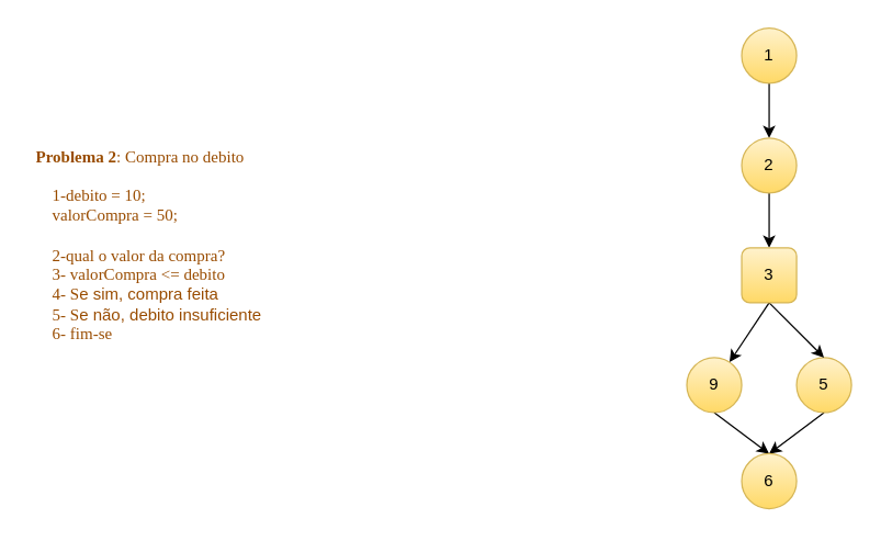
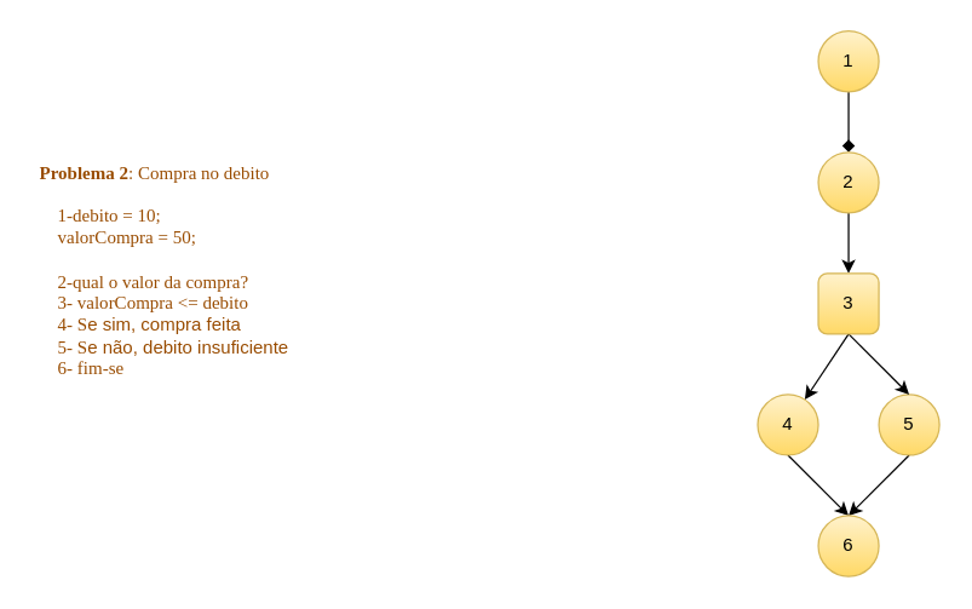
  <mxCell id="0" />
  <mxCell id="1" parent="0" />
  <mxCell id="2" value="&lt;font color=&quot;#994c00&quot; face=&quot;Verdana&quot;&gt;&lt;b&gt;Problema 2&lt;/b&gt;: Compra no debito&lt;br&gt;&lt;br&gt;&lt;span style=&quot;&quot;&gt;&lt;span style=&quot;&quot;&gt;&amp;nbsp;&amp;nbsp;&amp;nbsp;&amp;nbsp;&lt;/span&gt;&lt;/span&gt;1-&lt;/font&gt;&lt;span style=&quot;color: rgb(153, 76, 0); font-family: Verdana; background-color: initial;&quot;&gt;debito = 10;&lt;/span&gt;&lt;span style=&quot;color: rgb(153, 76, 0); font-family: Verdana; background-color: initial;&quot;&gt;&lt;br&gt;&lt;/span&gt;&lt;span style=&quot;color: rgb(153, 76, 0); font-family: Verdana; background-color: initial;&quot;&gt;&lt;span style=&quot;&quot;&gt;&lt;span style=&quot;&quot;&gt;&amp;nbsp;&amp;nbsp;&amp;nbsp;&amp;nbsp;&lt;/span&gt;&lt;/span&gt;valorCompra = 50;&lt;/span&gt;&lt;span style=&quot;color: rgb(153, 76, 0); font-family: Verdana; background-color: initial;&quot;&gt;&lt;br&gt;&lt;/span&gt;&lt;font color=&quot;#994c00&quot; face=&quot;Verdana&quot;&gt;&lt;br&gt;&lt;span style=&quot;&quot;&gt;&lt;span style=&quot;&quot;&gt;&amp;nbsp;&amp;nbsp;&amp;nbsp;&amp;nbsp;&lt;/span&gt;&lt;/span&gt;2-qual o valor da compra?&lt;br&gt;&lt;span style=&quot;&quot;&gt;&lt;span style=&quot;&quot;&gt;&amp;nbsp; &amp;nbsp; 3&lt;/span&gt;&lt;/span&gt;- valorCompra &amp;lt;= debito&lt;br&gt;&amp;nbsp; &amp;nbsp; 4- S&lt;/font&gt;&lt;font color=&quot;#994c00&quot;&gt;e sim, compra feita&lt;/font&gt;&lt;font color=&quot;#994c00&quot; face=&quot;Verdana&quot;&gt;&lt;br&gt;&amp;nbsp; &amp;nbsp; 5&lt;/font&gt;&lt;font style=&quot;border-color: var(--border-color);&quot; color=&quot;#994c00&quot; face=&quot;Verdana&quot;&gt;- S&lt;/font&gt;&lt;font style=&quot;border-color: var(--border-color);&quot; color=&quot;#994c00&quot;&gt;e não,&amp;nbsp;&lt;/font&gt;&lt;font color=&quot;#994c00&quot;&gt;debito insuficiente&lt;font face=&quot;Verdana&quot;&gt;&amp;nbsp; &amp;nbsp; &lt;br&gt;&amp;nbsp; &amp;nbsp; 6- fim-se&lt;/font&gt;&lt;/font&gt;" style="text;strokeColor=none;fillColor=none;align=left;verticalAlign=middle;spacingLeft=4;spacingRight=4;overflow=hidden;points=[[0,0.5],[1,0.5]];portConstraint=eastwest;rotatable=0;whiteSpace=wrap;html=1;" vertex="1" parent="1"><mxGeometry x="20" y="35" width="350" height="285" as="geometry" /></mxCell>
- <mxCell id="3" style="edgeStyle=orthogonalEdgeStyle;rounded=0;orthogonalLoop=1;jettySize=auto;html=1;exitX=0.5;exitY=1;exitDx=0;exitDy=0;entryX=0.5;entryY=0;entryDx=0;entryDy=0;" edge="1" parent="1" source="4" target="6"><mxGeometry relative="1" as="geometry" /></mxCell>
+ <mxCell id="3" style="edgeStyle=orthogonalEdgeStyle;rounded=0;orthogonalLoop=1;jettySize=auto;html=1;exitX=0.5;exitY=1;exitDx=0;exitDy=0;entryX=0.5;entryY=0;entryDx=0;entryDy=0;endArrow=diamond;" edge="1" parent="1" source="4" target="6"><mxGeometry relative="1" as="geometry" /></mxCell>
  <mxCell id="4" value="1" style="ellipse;whiteSpace=wrap;html=1;aspect=fixed;fillColor=#fff2cc;strokeColor=#d6b656;gradientColor=#ffd966;" vertex="1" parent="1"><mxGeometry x="540" y="20" width="40" height="40" as="geometry" /></mxCell>
  <mxCell id="5" style="rounded=0;orthogonalLoop=1;jettySize=auto;html=1;exitX=0.5;exitY=1;exitDx=0;exitDy=0;entryX=0.5;entryY=0;entryDx=0;entryDy=0;" edge="1" parent="1" source="6" target="11"><mxGeometry relative="1" as="geometry" /></mxCell>
  <mxCell id="6" value="2" style="ellipse;whiteSpace=wrap;html=1;aspect=fixed;fillColor=#fff2cc;strokeColor=#d6b656;gradientColor=#ffd966;" vertex="1" parent="1"><mxGeometry x="540" y="100" width="40" height="40" as="geometry" /></mxCell>
  <mxCell id="7" style="edgeStyle=none;shape=connector;rounded=0;orthogonalLoop=1;jettySize=auto;html=1;exitX=0.5;exitY=1;exitDx=0;exitDy=0;labelBackgroundColor=default;strokeColor=default;fontFamily=Helvetica;fontSize=11;fontColor=default;endArrow=classic;entryX=0.5;entryY=0;entryDx=0;entryDy=0;" edge="1" parent="1" source="8" target="14"><mxGeometry relative="1" as="geometry" /></mxCell>
  <mxCell id="8" value="5" style="ellipse;whiteSpace=wrap;html=1;aspect=fixed;fillColor=#fff2cc;strokeColor=#d6b656;gradientColor=#ffd966;" vertex="1" parent="1"><mxGeometry x="580" y="260" width="40" height="40" as="geometry" /></mxCell>
  <mxCell id="9" style="edgeStyle=none;shape=connector;rounded=0;orthogonalLoop=1;jettySize=auto;html=1;exitX=0.5;exitY=1;exitDx=0;exitDy=0;labelBackgroundColor=default;strokeColor=default;fontFamily=Helvetica;fontSize=11;fontColor=default;endArrow=classic;" edge="1" parent="1" source="11" target="13"><mxGeometry relative="1" as="geometry" /></mxCell>
  <mxCell id="10" style="edgeStyle=none;shape=connector;rounded=0;orthogonalLoop=1;jettySize=auto;html=1;exitX=0.5;exitY=1;exitDx=0;exitDy=0;entryX=0.5;entryY=0;entryDx=0;entryDy=0;labelBackgroundColor=default;strokeColor=default;fontFamily=Helvetica;fontSize=11;fontColor=default;endArrow=classic;" edge="1" parent="1" source="11" target="8"><mxGeometry relative="1" as="geometry" /></mxCell>
  <mxCell id="11" value="3" style="whiteSpace=wrap;html=1;aspect=fixed;fillColor=#fff2cc;strokeColor=#d6b656;gradientColor=#ffd966;rounded=1;" vertex="1" parent="1"><mxGeometry x="540" y="180" width="40" height="40" as="geometry" /></mxCell>
  <mxCell id="12" style="edgeStyle=none;shape=connector;rounded=0;orthogonalLoop=1;jettySize=auto;html=1;exitX=0.5;exitY=1;exitDx=0;exitDy=0;entryX=0.5;entryY=0;entryDx=0;entryDy=0;labelBackgroundColor=default;strokeColor=default;fontFamily=Helvetica;fontSize=11;fontColor=default;endArrow=classic;" edge="1" parent="1" source="13" target="14"><mxGeometry relative="1" as="geometry" /></mxCell>
- <mxCell id="13" value="9" style="ellipse;whiteSpace=wrap;html=1;aspect=fixed;fillColor=#fff2cc;strokeColor=#d6b656;gradientColor=#ffd966;" vertex="1" parent="1"><mxGeometry x="500" y="260" width="40" height="40" as="geometry" /></mxCell>
- <mxCell id="14" value="6" style="ellipse;whiteSpace=wrap;html=1;aspect=fixed;fillColor=#fff2cc;strokeColor=#d6b656;gradientColor=#ffd966;" vertex="1" parent="1"><mxGeometry x="540" y="330" width="40" height="40" as="geometry" /></mxCell>
+ <mxCell id="13" value="4" style="ellipse;whiteSpace=wrap;html=1;aspect=fixed;fillColor=#fff2cc;strokeColor=#d6b656;gradientColor=#ffd966;" vertex="1" parent="1"><mxGeometry x="500" y="260" width="40" height="40" as="geometry" /></mxCell>
+ <mxCell id="14" value="6" style="ellipse;whiteSpace=wrap;html=1;aspect=fixed;fillColor=#fff2cc;strokeColor=#d6b656;gradientColor=#ffd966;" vertex="1" parent="1"><mxGeometry x="540" y="340" width="40" height="40" as="geometry" /></mxCell>
